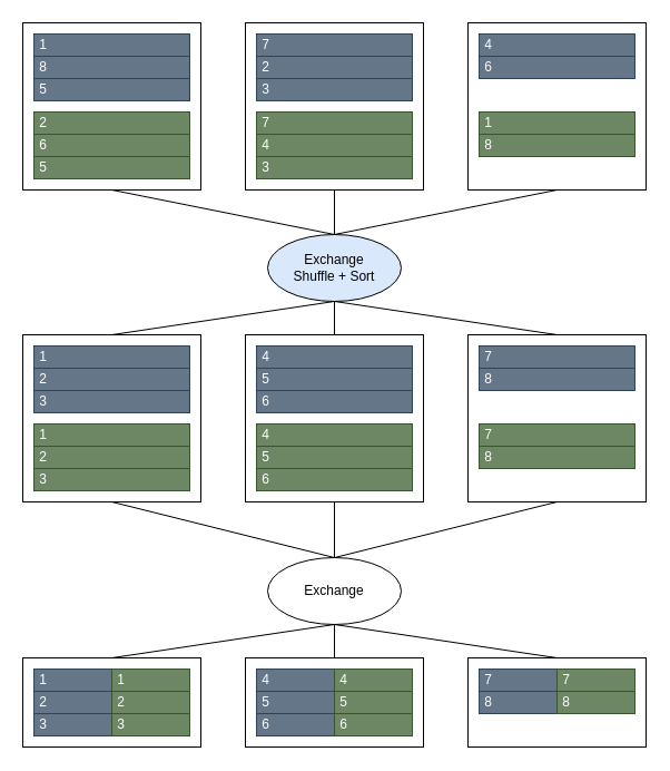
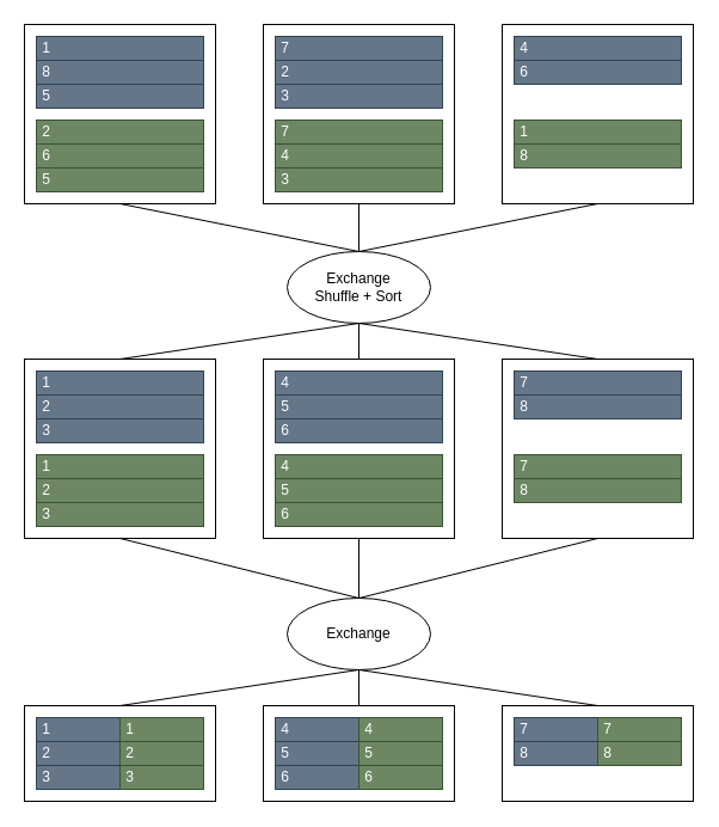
  <mxCell id="0" />
  <mxCell id="1" parent="0" />
  <mxCell id="2" style="rounded=0;orthogonalLoop=1;jettySize=auto;html=1;exitX=0.5;exitY=1;exitDx=0;exitDy=0;entryX=0.5;entryY=0;entryDx=0;entryDy=0;endArrow=none;endFill=0;" edge="1" parent="1" source="3" target="28"><mxGeometry relative="1" as="geometry" /></mxCell>
  <mxCell id="3" value="" style="rounded=0;whiteSpace=wrap;html=1;" vertex="1" parent="1"><mxGeometry x="20" y="20" width="160" height="150" as="geometry" /></mxCell>
  <mxCell id="4" value="" style="group;fillColor=#fad9d5;strokeColor=#ae4132;" vertex="1" connectable="0" parent="1"><mxGeometry x="30" y="30" width="140" height="60" as="geometry" /></mxCell>
  <mxCell id="5" value="&amp;nbsp;1" style="rounded=0;whiteSpace=wrap;html=1;align=left;fillColor=#647687;strokeColor=#314354;fontColor=#ffffff;" vertex="1" parent="4"><mxGeometry width="140" height="20" as="geometry" /></mxCell>
  <mxCell id="6" value="&amp;nbsp;8" style="rounded=0;whiteSpace=wrap;html=1;align=left;fillColor=#647687;strokeColor=#314354;fontColor=#ffffff;" vertex="1" parent="4"><mxGeometry y="20" width="140" height="20" as="geometry" /></mxCell>
  <mxCell id="7" value="&amp;nbsp;5" style="rounded=0;whiteSpace=wrap;html=1;align=left;fillColor=#647687;strokeColor=#314354;fontColor=#ffffff;" vertex="1" parent="4"><mxGeometry y="40" width="140" height="20" as="geometry" /></mxCell>
  <mxCell id="8" value="" style="group" vertex="1" connectable="0" parent="1"><mxGeometry x="30" y="100" width="140" height="60" as="geometry" /></mxCell>
  <mxCell id="9" value="&amp;nbsp;2" style="rounded=0;whiteSpace=wrap;html=1;align=left;fillColor=#6d8764;fontColor=#ffffff;strokeColor=#3A5431;" vertex="1" parent="8"><mxGeometry width="140" height="20" as="geometry" /></mxCell>
  <mxCell id="10" value="&amp;nbsp;6" style="rounded=0;whiteSpace=wrap;html=1;align=left;fillColor=#6d8764;fontColor=#ffffff;strokeColor=#3A5431;" vertex="1" parent="8"><mxGeometry y="20" width="140" height="20" as="geometry" /></mxCell>
  <mxCell id="11" value="&amp;nbsp;5" style="rounded=0;whiteSpace=wrap;html=1;align=left;fillColor=#6d8764;fontColor=#ffffff;strokeColor=#3A5431;" vertex="1" parent="8"><mxGeometry y="40" width="140" height="20" as="geometry" /></mxCell>
  <mxCell id="12" value="" style="rounded=0;whiteSpace=wrap;html=1;" vertex="1" parent="1"><mxGeometry x="220" y="20" width="160" height="150" as="geometry" /></mxCell>
  <mxCell id="13" value="" style="group" vertex="1" connectable="0" parent="1"><mxGeometry x="230" y="30" width="140" height="60" as="geometry" /></mxCell>
  <mxCell id="14" value="&amp;nbsp;7" style="rounded=0;whiteSpace=wrap;html=1;align=left;fillColor=#647687;fontColor=#ffffff;strokeColor=#314354;" vertex="1" parent="13"><mxGeometry width="140" height="20" as="geometry" /></mxCell>
  <mxCell id="15" value="&amp;nbsp;2" style="rounded=0;whiteSpace=wrap;html=1;align=left;fillColor=#647687;fontColor=#ffffff;strokeColor=#314354;" vertex="1" parent="13"><mxGeometry y="20" width="140" height="20" as="geometry" /></mxCell>
  <mxCell id="16" value="&amp;nbsp;3" style="rounded=0;whiteSpace=wrap;html=1;align=left;fillColor=#647687;fontColor=#ffffff;strokeColor=#314354;" vertex="1" parent="13"><mxGeometry y="40" width="140" height="20" as="geometry" /></mxCell>
  <mxCell id="17" value="" style="group" vertex="1" connectable="0" parent="1"><mxGeometry x="230" y="100" width="140" height="60" as="geometry" /></mxCell>
  <mxCell id="18" value="&amp;nbsp;7" style="rounded=0;whiteSpace=wrap;html=1;align=left;fillColor=#6d8764;fontColor=#ffffff;strokeColor=#3A5431;" vertex="1" parent="17"><mxGeometry width="140" height="20" as="geometry" /></mxCell>
  <mxCell id="19" value="&amp;nbsp;4" style="rounded=0;whiteSpace=wrap;html=1;align=left;fillColor=#6d8764;fontColor=#ffffff;strokeColor=#3A5431;" vertex="1" parent="17"><mxGeometry y="20" width="140" height="20" as="geometry" /></mxCell>
  <mxCell id="20" value="&amp;nbsp;3" style="rounded=0;whiteSpace=wrap;html=1;align=left;fillColor=#6d8764;fontColor=#ffffff;strokeColor=#3A5431;" vertex="1" parent="17"><mxGeometry y="40" width="140" height="20" as="geometry" /></mxCell>
  <mxCell id="21" value="" style="rounded=0;whiteSpace=wrap;html=1;" vertex="1" parent="1"><mxGeometry x="420" y="20" width="160" height="150" as="geometry" /></mxCell>
  <mxCell id="22" value="" style="group" vertex="1" connectable="0" parent="1"><mxGeometry x="430" y="30" width="140" height="60" as="geometry" /></mxCell>
  <mxCell id="23" value="&amp;nbsp;4" style="rounded=0;whiteSpace=wrap;html=1;align=left;fillColor=#647687;fontColor=#ffffff;strokeColor=#314354;" vertex="1" parent="22"><mxGeometry width="140" height="20" as="geometry" /></mxCell>
  <mxCell id="24" value="&amp;nbsp;6" style="rounded=0;whiteSpace=wrap;html=1;align=left;fillColor=#647687;fontColor=#ffffff;strokeColor=#314354;" vertex="1" parent="22"><mxGeometry y="20" width="140" height="20" as="geometry" /></mxCell>
  <mxCell id="25" value="" style="group" vertex="1" connectable="0" parent="1"><mxGeometry x="430" y="100" width="140" height="60" as="geometry" /></mxCell>
  <mxCell id="26" value="&amp;nbsp;1" style="rounded=0;whiteSpace=wrap;html=1;align=left;fillColor=#6d8764;fontColor=#ffffff;strokeColor=#3A5431;" vertex="1" parent="25"><mxGeometry width="140" height="20" as="geometry" /></mxCell>
  <mxCell id="27" value="&amp;nbsp;8" style="rounded=0;whiteSpace=wrap;html=1;align=left;fillColor=#6d8764;fontColor=#ffffff;strokeColor=#3A5431;" vertex="1" parent="25"><mxGeometry y="20" width="140" height="20" as="geometry" /></mxCell>
- <mxCell id="28" value="Exchange&lt;br&gt;Shuffle + Sort" style="ellipse;whiteSpace=wrap;html=1;fillColor=#dae8fc;" vertex="1" parent="1"><mxGeometry x="240" y="210" width="120" height="60" as="geometry" /></mxCell>
+ <mxCell id="28" value="Exchange&lt;br&gt;Shuffle + Sort" style="ellipse;whiteSpace=wrap;html=1;" vertex="1" parent="1"><mxGeometry x="240" y="210" width="120" height="60" as="geometry" /></mxCell>
  <mxCell id="29" value="" style="rounded=0;whiteSpace=wrap;html=1;" vertex="1" parent="1"><mxGeometry x="20" y="300" width="160" height="150" as="geometry" /></mxCell>
  <mxCell id="30" value="" style="group;fillColor=#fad9d5;strokeColor=#ae4132;" vertex="1" connectable="0" parent="1"><mxGeometry x="30" y="310" width="140" height="60" as="geometry" /></mxCell>
  <mxCell id="31" value="&amp;nbsp;1" style="rounded=0;whiteSpace=wrap;html=1;align=left;fillColor=#647687;fontColor=#ffffff;strokeColor=#314354;" vertex="1" parent="30"><mxGeometry width="140" height="20" as="geometry" /></mxCell>
  <mxCell id="32" value="&amp;nbsp;2" style="rounded=0;whiteSpace=wrap;html=1;align=left;fillColor=#647687;fontColor=#ffffff;strokeColor=#314354;" vertex="1" parent="30"><mxGeometry y="20" width="140" height="20" as="geometry" /></mxCell>
  <mxCell id="33" value="&amp;nbsp;3" style="rounded=0;whiteSpace=wrap;html=1;align=left;fillColor=#647687;fontColor=#ffffff;strokeColor=#314354;" vertex="1" parent="30"><mxGeometry y="40" width="140" height="20" as="geometry" /></mxCell>
  <mxCell id="34" value="" style="group" vertex="1" connectable="0" parent="1"><mxGeometry x="30" y="380" width="140" height="60" as="geometry" /></mxCell>
  <mxCell id="35" value="&amp;nbsp;1" style="rounded=0;whiteSpace=wrap;html=1;align=left;fillColor=#6d8764;fontColor=#ffffff;strokeColor=#3A5431;" vertex="1" parent="34"><mxGeometry width="140" height="20" as="geometry" /></mxCell>
  <mxCell id="36" value="&amp;nbsp;2" style="rounded=0;whiteSpace=wrap;html=1;align=left;fillColor=#6d8764;fontColor=#ffffff;strokeColor=#3A5431;" vertex="1" parent="34"><mxGeometry y="20" width="140" height="20" as="geometry" /></mxCell>
  <mxCell id="37" value="&amp;nbsp;3" style="rounded=0;whiteSpace=wrap;html=1;align=left;fillColor=#6d8764;fontColor=#ffffff;strokeColor=#3A5431;" vertex="1" parent="34"><mxGeometry y="40" width="140" height="20" as="geometry" /></mxCell>
  <mxCell id="38" value="" style="rounded=0;whiteSpace=wrap;html=1;" vertex="1" parent="1"><mxGeometry x="220" y="300" width="160" height="150" as="geometry" /></mxCell>
  <mxCell id="39" value="" style="group" vertex="1" connectable="0" parent="1"><mxGeometry x="230" y="310" width="140" height="60" as="geometry" /></mxCell>
  <mxCell id="40" value="&amp;nbsp;4" style="rounded=0;whiteSpace=wrap;html=1;align=left;fillColor=#647687;fontColor=#ffffff;strokeColor=#314354;" vertex="1" parent="39"><mxGeometry width="140" height="20" as="geometry" /></mxCell>
  <mxCell id="41" value="&amp;nbsp;5" style="rounded=0;whiteSpace=wrap;html=1;align=left;fillColor=#647687;fontColor=#ffffff;strokeColor=#314354;" vertex="1" parent="39"><mxGeometry y="20" width="140" height="20" as="geometry" /></mxCell>
  <mxCell id="42" value="&amp;nbsp;6" style="rounded=0;whiteSpace=wrap;html=1;align=left;fillColor=#647687;fontColor=#ffffff;strokeColor=#314354;" vertex="1" parent="39"><mxGeometry y="40" width="140" height="20" as="geometry" /></mxCell>
  <mxCell id="43" value="" style="group" vertex="1" connectable="0" parent="1"><mxGeometry x="230" y="380" width="140" height="60" as="geometry" /></mxCell>
  <mxCell id="44" value="&amp;nbsp;4" style="rounded=0;whiteSpace=wrap;html=1;align=left;fillColor=#6d8764;fontColor=#ffffff;strokeColor=#3A5431;" vertex="1" parent="43"><mxGeometry width="140" height="20" as="geometry" /></mxCell>
  <mxCell id="45" value="&amp;nbsp;5" style="rounded=0;whiteSpace=wrap;html=1;align=left;fillColor=#6d8764;fontColor=#ffffff;strokeColor=#3A5431;" vertex="1" parent="43"><mxGeometry y="20" width="140" height="20" as="geometry" /></mxCell>
  <mxCell id="46" value="&amp;nbsp;6" style="rounded=0;whiteSpace=wrap;html=1;align=left;fillColor=#6d8764;fontColor=#ffffff;strokeColor=#3A5431;" vertex="1" parent="43"><mxGeometry y="40" width="140" height="20" as="geometry" /></mxCell>
  <mxCell id="47" value="" style="rounded=0;whiteSpace=wrap;html=1;" vertex="1" parent="1"><mxGeometry x="420" y="300" width="160" height="150" as="geometry" /></mxCell>
  <mxCell id="48" value="" style="group" vertex="1" connectable="0" parent="1"><mxGeometry x="430" y="310" width="140" height="60" as="geometry" /></mxCell>
  <mxCell id="49" value="&amp;nbsp;7" style="rounded=0;whiteSpace=wrap;html=1;align=left;fillColor=#647687;fontColor=#ffffff;strokeColor=#314354;" vertex="1" parent="48"><mxGeometry width="140" height="20" as="geometry" /></mxCell>
  <mxCell id="50" value="&amp;nbsp;8" style="rounded=0;whiteSpace=wrap;html=1;align=left;fillColor=#647687;fontColor=#ffffff;strokeColor=#314354;" vertex="1" parent="48"><mxGeometry y="20" width="140" height="20" as="geometry" /></mxCell>
  <mxCell id="51" value="" style="group" vertex="1" connectable="0" parent="1"><mxGeometry x="430" y="380" width="140" height="60" as="geometry" /></mxCell>
  <mxCell id="52" value="&amp;nbsp;7" style="rounded=0;whiteSpace=wrap;html=1;align=left;fillColor=#6d8764;fontColor=#ffffff;strokeColor=#3A5431;" vertex="1" parent="51"><mxGeometry width="140" height="20" as="geometry" /></mxCell>
  <mxCell id="53" value="&amp;nbsp;8" style="rounded=0;whiteSpace=wrap;html=1;align=left;fillColor=#6d8764;fontColor=#ffffff;strokeColor=#3A5431;" vertex="1" parent="51"><mxGeometry y="20" width="140" height="20" as="geometry" /></mxCell>
  <mxCell id="54" style="rounded=0;orthogonalLoop=1;jettySize=auto;html=1;exitX=0.5;exitY=0;exitDx=0;exitDy=0;entryX=0.5;entryY=1;entryDx=0;entryDy=0;endArrow=none;endFill=0;" edge="1" parent="1" source="28" target="21"><mxGeometry relative="1" as="geometry"><mxPoint x="110" y="180" as="sourcePoint" /><mxPoint x="310" y="220" as="targetPoint" /></mxGeometry></mxCell>
  <mxCell id="55" style="rounded=0;orthogonalLoop=1;jettySize=auto;html=1;entryX=0.5;entryY=0;entryDx=0;entryDy=0;endArrow=none;endFill=0;" edge="1" parent="1" target="38"><mxGeometry relative="1" as="geometry"><mxPoint x="300" y="270" as="sourcePoint" /><mxPoint x="510" y="180" as="targetPoint" /></mxGeometry></mxCell>
  <mxCell id="56" style="rounded=0;orthogonalLoop=1;jettySize=auto;html=1;exitX=0.5;exitY=1;exitDx=0;exitDy=0;entryX=0.5;entryY=0;entryDx=0;entryDy=0;endArrow=none;endFill=0;" edge="1" parent="1" source="28" target="29"><mxGeometry relative="1" as="geometry"><mxPoint x="320" y="230" as="sourcePoint" /><mxPoint x="520" y="190" as="targetPoint" /></mxGeometry></mxCell>
  <mxCell id="57" style="rounded=0;orthogonalLoop=1;jettySize=auto;html=1;exitX=0.5;exitY=1;exitDx=0;exitDy=0;endArrow=none;endFill=0;entryX=0.5;entryY=0;entryDx=0;entryDy=0;" edge="1" parent="1" source="28" target="47"><mxGeometry relative="1" as="geometry"><mxPoint x="330" y="240" as="sourcePoint" /><mxPoint x="530" y="200" as="targetPoint" /></mxGeometry></mxCell>
  <mxCell id="58" style="rounded=0;orthogonalLoop=1;jettySize=auto;html=1;exitX=0.5;exitY=0;exitDx=0;exitDy=0;entryX=0.5;entryY=1;entryDx=0;entryDy=0;endArrow=none;endFill=0;" edge="1" parent="1" source="28" target="12"><mxGeometry relative="1" as="geometry"><mxPoint x="340" y="250" as="sourcePoint" /><mxPoint x="540" y="210" as="targetPoint" /></mxGeometry></mxCell>
  <mxCell id="59" value="Exchange" style="ellipse;whiteSpace=wrap;html=1;" vertex="1" parent="1"><mxGeometry x="240" y="500" width="120" height="60" as="geometry" /></mxCell>
  <mxCell id="60" value="" style="rounded=0;whiteSpace=wrap;html=1;" vertex="1" parent="1"><mxGeometry x="20" y="590" width="160" height="80" as="geometry" /></mxCell>
  <mxCell id="61" value="" style="group;fillColor=#fad9d5;strokeColor=#ae4132;" vertex="1" connectable="0" parent="1"><mxGeometry x="30" y="600" width="70" height="60" as="geometry" /></mxCell>
  <mxCell id="62" value="&amp;nbsp;1" style="rounded=0;whiteSpace=wrap;html=1;align=left;fillColor=#647687;fontColor=#ffffff;strokeColor=#314354;" vertex="1" parent="61"><mxGeometry width="70" height="20" as="geometry" /></mxCell>
  <mxCell id="63" value="&amp;nbsp;2" style="rounded=0;whiteSpace=wrap;html=1;align=left;fillColor=#647687;fontColor=#ffffff;strokeColor=#314354;" vertex="1" parent="61"><mxGeometry y="20" width="70" height="20" as="geometry" /></mxCell>
  <mxCell id="64" value="&amp;nbsp;3" style="rounded=0;whiteSpace=wrap;html=1;align=left;fillColor=#647687;fontColor=#ffffff;strokeColor=#314354;" vertex="1" parent="61"><mxGeometry y="40" width="70" height="20" as="geometry" /></mxCell>
  <mxCell id="65" value="" style="group" vertex="1" connectable="0" parent="1"><mxGeometry x="100" y="600" width="70" height="60" as="geometry" /></mxCell>
  <mxCell id="66" value="&amp;nbsp;1" style="rounded=0;whiteSpace=wrap;html=1;align=left;fillColor=#6d8764;fontColor=#ffffff;strokeColor=#3A5431;" vertex="1" parent="65"><mxGeometry width="70" height="20" as="geometry" /></mxCell>
  <mxCell id="67" value="&amp;nbsp;2" style="rounded=0;whiteSpace=wrap;html=1;align=left;fillColor=#6d8764;fontColor=#ffffff;strokeColor=#3A5431;" vertex="1" parent="65"><mxGeometry y="20" width="70" height="20" as="geometry" /></mxCell>
  <mxCell id="68" value="&amp;nbsp;3" style="rounded=0;whiteSpace=wrap;html=1;align=left;fillColor=#6d8764;fontColor=#ffffff;strokeColor=#3A5431;" vertex="1" parent="65"><mxGeometry y="40" width="70" height="20" as="geometry" /></mxCell>
  <mxCell id="69" value="" style="rounded=0;whiteSpace=wrap;html=1;" vertex="1" parent="1"><mxGeometry x="220" y="590" width="160" height="80" as="geometry" /></mxCell>
  <mxCell id="70" value="" style="group" vertex="1" connectable="0" parent="1"><mxGeometry x="230" y="600" width="70" height="60" as="geometry" /></mxCell>
  <mxCell id="71" value="&amp;nbsp;4" style="rounded=0;whiteSpace=wrap;html=1;align=left;fillColor=#647687;fontColor=#ffffff;strokeColor=#314354;" vertex="1" parent="70"><mxGeometry width="70" height="20" as="geometry" /></mxCell>
  <mxCell id="72" value="&amp;nbsp;5" style="rounded=0;whiteSpace=wrap;html=1;align=left;fillColor=#647687;fontColor=#ffffff;strokeColor=#314354;" vertex="1" parent="70"><mxGeometry y="20" width="70" height="20" as="geometry" /></mxCell>
  <mxCell id="73" value="&amp;nbsp;6" style="rounded=0;whiteSpace=wrap;html=1;align=left;fillColor=#647687;fontColor=#ffffff;strokeColor=#314354;" vertex="1" parent="70"><mxGeometry y="40" width="70" height="20" as="geometry" /></mxCell>
  <mxCell id="74" value="" style="group" vertex="1" connectable="0" parent="1"><mxGeometry x="300" y="600" width="70" height="60" as="geometry" /></mxCell>
  <mxCell id="75" value="&amp;nbsp;4" style="rounded=0;whiteSpace=wrap;html=1;align=left;fillColor=#6d8764;fontColor=#ffffff;strokeColor=#3A5431;" vertex="1" parent="74"><mxGeometry width="70" height="20" as="geometry" /></mxCell>
  <mxCell id="76" value="&amp;nbsp;5" style="rounded=0;whiteSpace=wrap;html=1;align=left;fillColor=#6d8764;fontColor=#ffffff;strokeColor=#3A5431;" vertex="1" parent="74"><mxGeometry y="20" width="70" height="20" as="geometry" /></mxCell>
  <mxCell id="77" value="&amp;nbsp;6" style="rounded=0;whiteSpace=wrap;html=1;align=left;fillColor=#6d8764;fontColor=#ffffff;strokeColor=#3A5431;" vertex="1" parent="74"><mxGeometry y="40" width="70" height="20" as="geometry" /></mxCell>
  <mxCell id="78" value="" style="rounded=0;whiteSpace=wrap;html=1;" vertex="1" parent="1"><mxGeometry x="420" y="590" width="160" height="80" as="geometry" /></mxCell>
  <mxCell id="79" value="" style="group" vertex="1" connectable="0" parent="1"><mxGeometry x="430" y="600" width="70" height="60" as="geometry" /></mxCell>
  <mxCell id="80" value="&amp;nbsp;7" style="rounded=0;whiteSpace=wrap;html=1;align=left;fillColor=#647687;fontColor=#ffffff;strokeColor=#314354;" vertex="1" parent="79"><mxGeometry width="70" height="20" as="geometry" /></mxCell>
  <mxCell id="81" value="&amp;nbsp;8" style="rounded=0;whiteSpace=wrap;html=1;align=left;fillColor=#647687;fontColor=#ffffff;strokeColor=#314354;" vertex="1" parent="79"><mxGeometry y="20" width="70" height="20" as="geometry" /></mxCell>
  <mxCell id="82" value="" style="group" vertex="1" connectable="0" parent="1"><mxGeometry x="500" y="600" width="70" height="60" as="geometry" /></mxCell>
  <mxCell id="83" value="&amp;nbsp;7" style="rounded=0;whiteSpace=wrap;html=1;align=left;fillColor=#6d8764;fontColor=#ffffff;strokeColor=#3A5431;" vertex="1" parent="82"><mxGeometry width="70" height="20" as="geometry" /></mxCell>
  <mxCell id="84" value="&amp;nbsp;8" style="rounded=0;whiteSpace=wrap;html=1;align=left;fillColor=#6d8764;fontColor=#ffffff;strokeColor=#3A5431;" vertex="1" parent="82"><mxGeometry y="20" width="70" height="20" as="geometry" /></mxCell>
  <mxCell id="85" style="rounded=0;orthogonalLoop=1;jettySize=auto;html=1;entryX=0.5;entryY=0;entryDx=0;entryDy=0;endArrow=none;endFill=0;" edge="1" parent="1" target="69"><mxGeometry relative="1" as="geometry"><mxPoint x="300" y="560" as="sourcePoint" /><mxPoint x="510" y="470" as="targetPoint" /></mxGeometry></mxCell>
  <mxCell id="86" style="rounded=0;orthogonalLoop=1;jettySize=auto;html=1;exitX=0.5;exitY=1;exitDx=0;exitDy=0;entryX=0.5;entryY=0;entryDx=0;entryDy=0;endArrow=none;endFill=0;" edge="1" parent="1" source="59" target="60"><mxGeometry relative="1" as="geometry"><mxPoint x="320" y="520" as="sourcePoint" /><mxPoint x="520" y="480" as="targetPoint" /></mxGeometry></mxCell>
  <mxCell id="87" style="rounded=0;orthogonalLoop=1;jettySize=auto;html=1;exitX=0.5;exitY=1;exitDx=0;exitDy=0;endArrow=none;endFill=0;entryX=0.5;entryY=0;entryDx=0;entryDy=0;" edge="1" parent="1" source="59" target="78"><mxGeometry relative="1" as="geometry"><mxPoint x="330" y="530" as="sourcePoint" /><mxPoint x="530" y="490" as="targetPoint" /></mxGeometry></mxCell>
  <mxCell id="88" style="rounded=0;orthogonalLoop=1;jettySize=auto;html=1;exitX=0.5;exitY=0;exitDx=0;exitDy=0;endArrow=none;endFill=0;entryX=0.5;entryY=1;entryDx=0;entryDy=0;" edge="1" parent="1" source="59" target="38"><mxGeometry relative="1" as="geometry"><mxPoint x="310" y="570" as="sourcePoint" /><mxPoint x="510" y="600" as="targetPoint" /></mxGeometry></mxCell>
  <mxCell id="89" style="rounded=0;orthogonalLoop=1;jettySize=auto;html=1;exitX=0.5;exitY=0;exitDx=0;exitDy=0;endArrow=none;endFill=0;entryX=0.5;entryY=1;entryDx=0;entryDy=0;" edge="1" parent="1" source="59" target="29"><mxGeometry relative="1" as="geometry"><mxPoint x="320" y="580" as="sourcePoint" /><mxPoint x="520" y="610" as="targetPoint" /></mxGeometry></mxCell>
  <mxCell id="90" style="rounded=0;orthogonalLoop=1;jettySize=auto;html=1;exitX=0.5;exitY=0;exitDx=0;exitDy=0;endArrow=none;endFill=0;entryX=0.5;entryY=1;entryDx=0;entryDy=0;" edge="1" parent="1" source="59" target="47"><mxGeometry relative="1" as="geometry"><mxPoint x="330" y="590" as="sourcePoint" /><mxPoint x="530" y="620" as="targetPoint" /></mxGeometry></mxCell>
